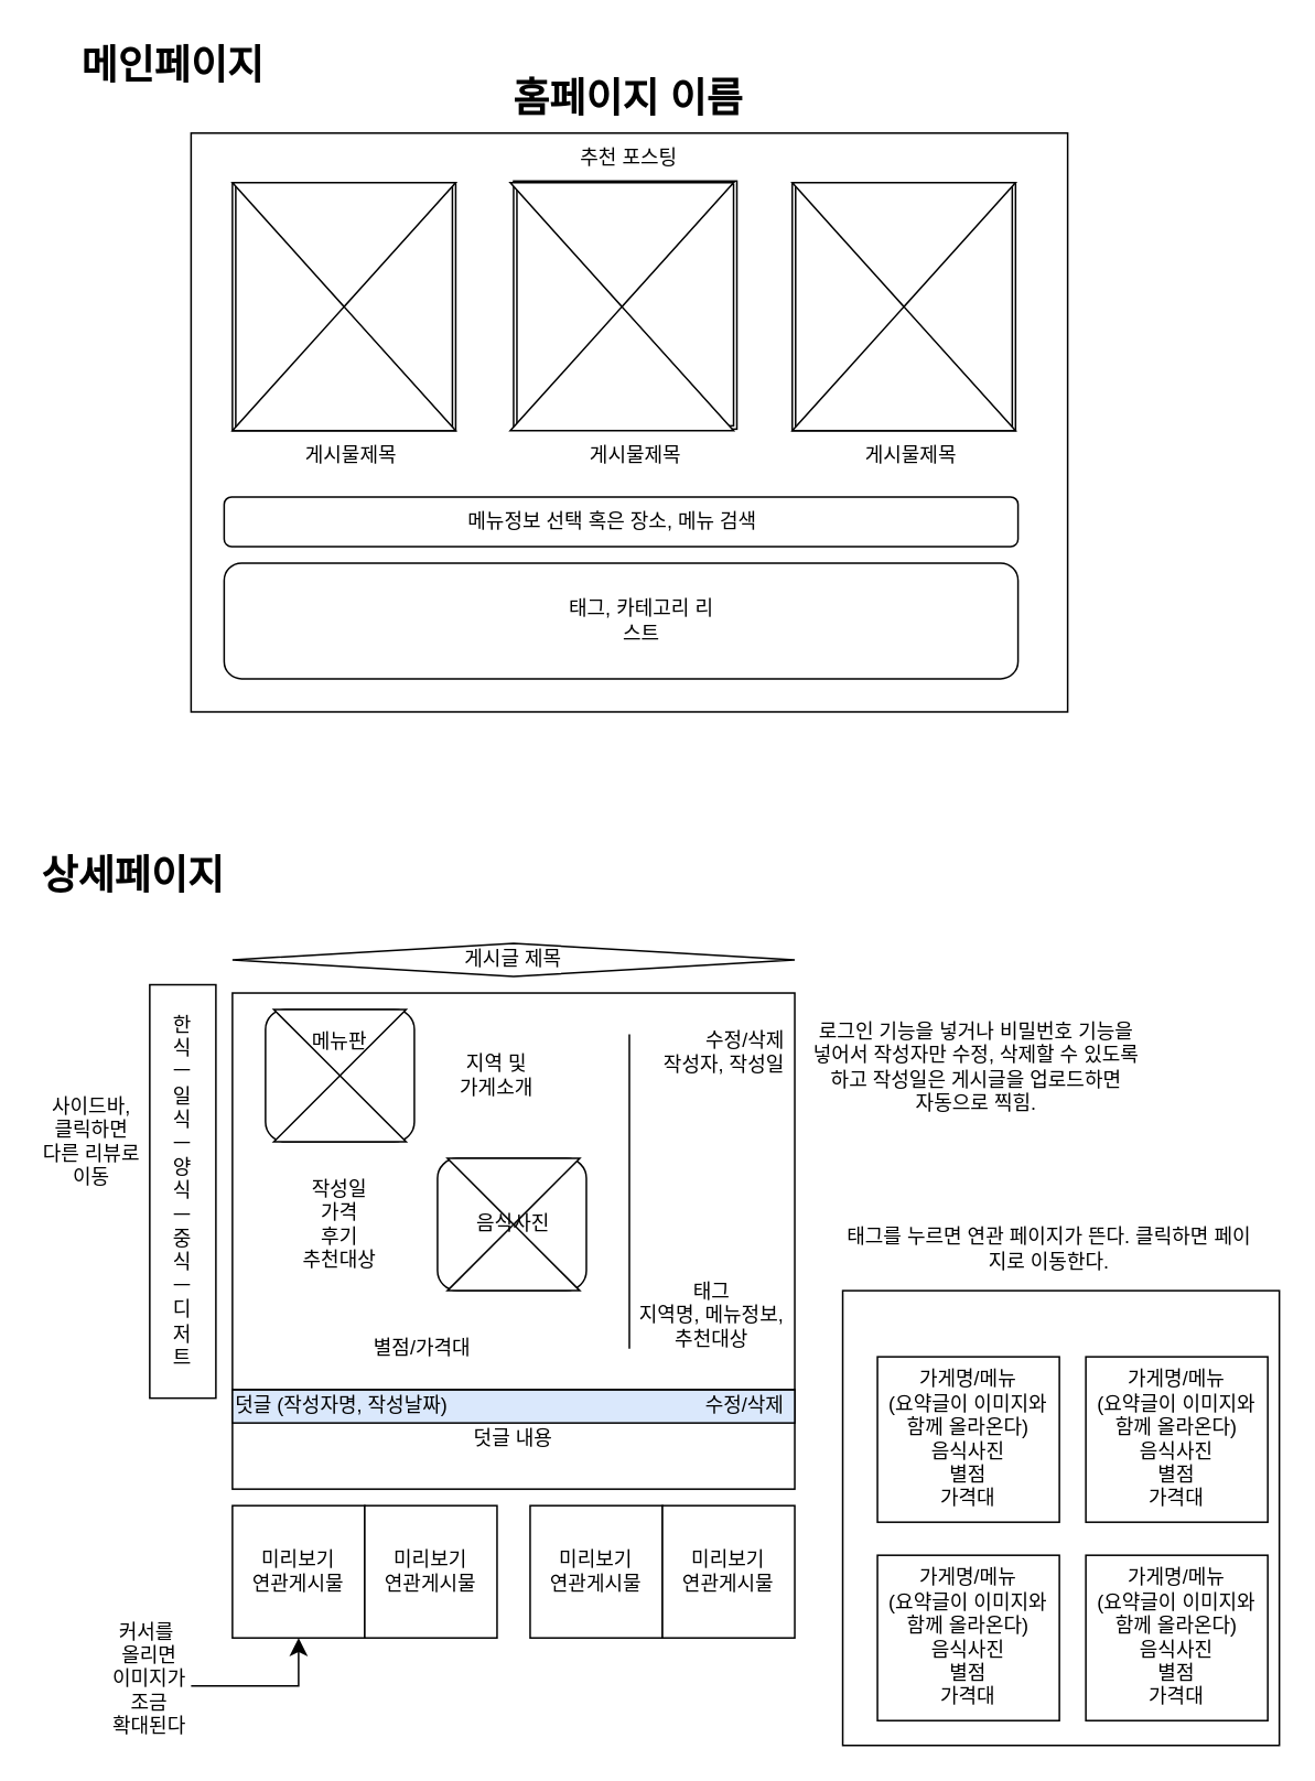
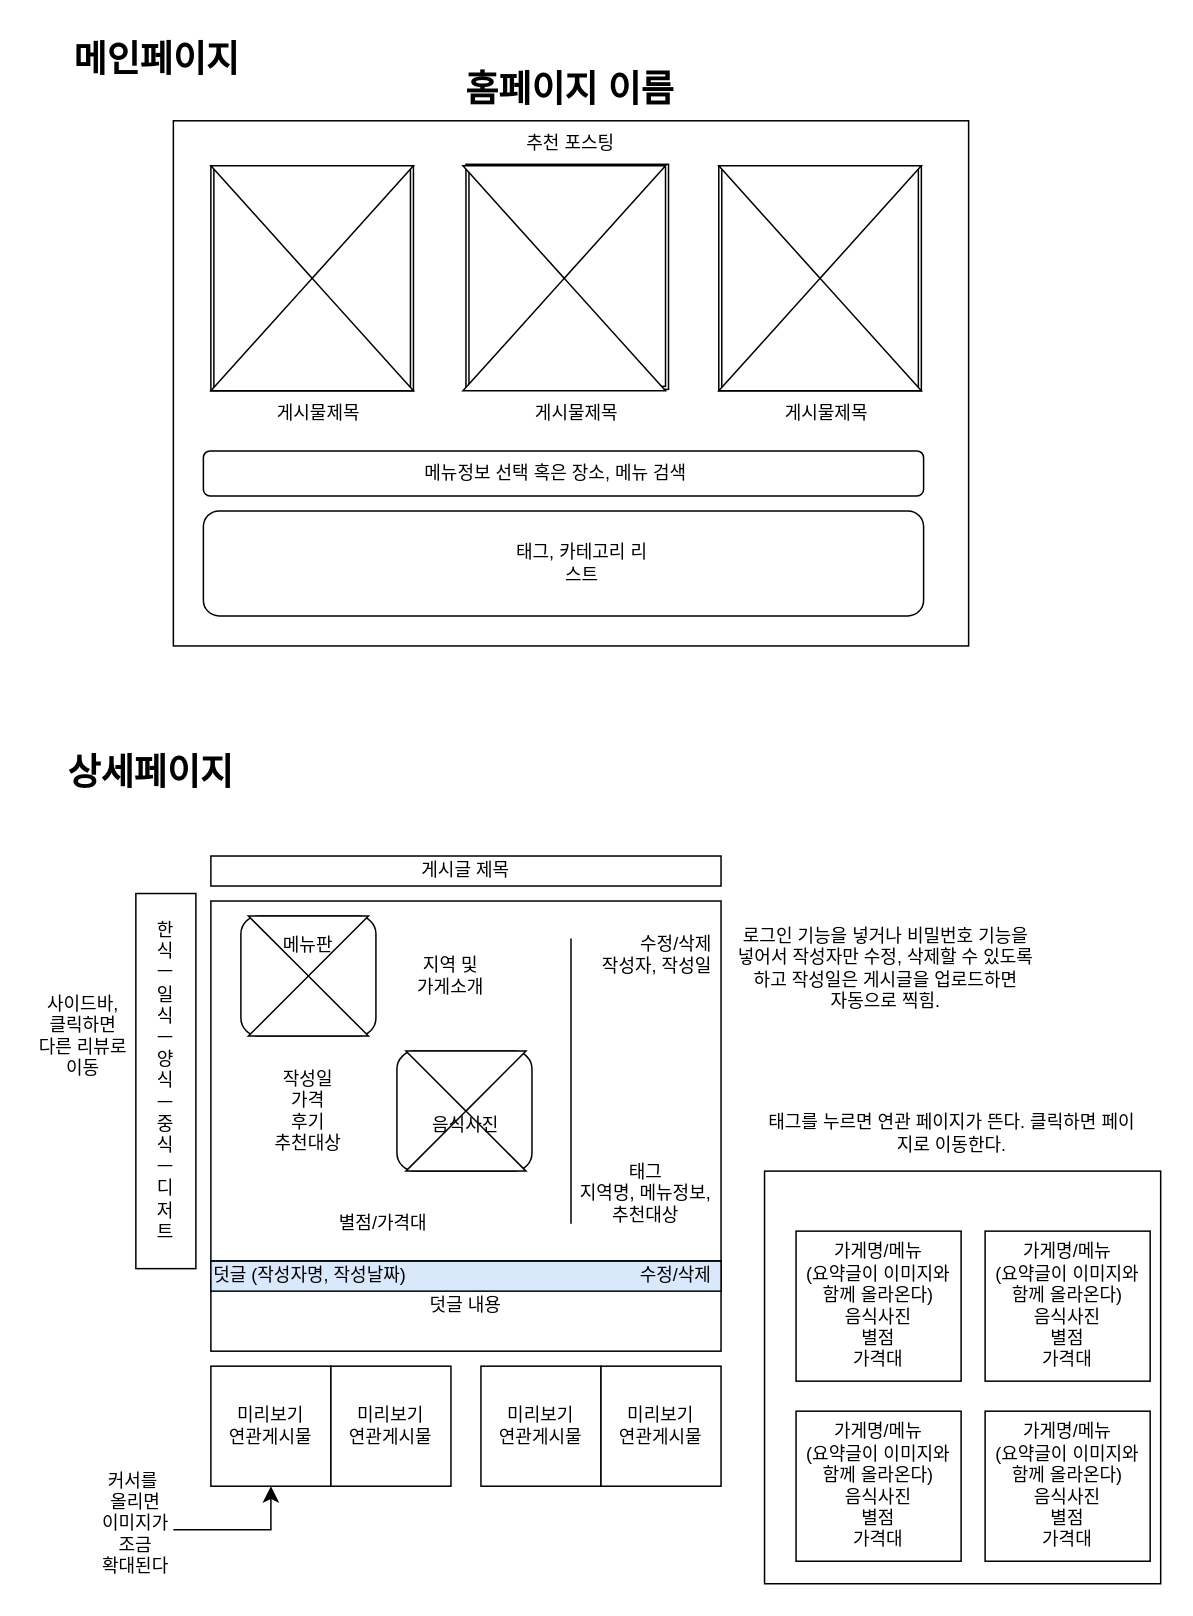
  <mxCell id="0" />
  <mxCell id="1" parent="0" />
  <mxCell id="2" value="" style="rounded=0;whiteSpace=wrap;html=1;" vertex="1" parent="1"><mxGeometry x="140" y="600" width="340" height="240" as="geometry" /></mxCell>
  <mxCell id="3" value="" style="rounded=1;whiteSpace=wrap;html=1;" vertex="1" parent="1"><mxGeometry x="264" y="700" width="90" height="80" as="geometry" /></mxCell>
  <mxCell id="4" value="" style="rounded=0;whiteSpace=wrap;html=1;" vertex="1" parent="1"><mxGeometry x="90" y="595" width="40" height="250" as="geometry" /></mxCell>
  <mxCell id="5" value="한&lt;br&gt;식&lt;br&gt;ㅡ&lt;br&gt;일&lt;br&gt;식&lt;br&gt;ㅡ&lt;br&gt;양&lt;br&gt;식&lt;br&gt;ㅡ&lt;br&gt;중&lt;br&gt;식&lt;br&gt;ㅡ&lt;br&gt;디&lt;br&gt;저&lt;br&gt;트" style="text;html=1;strokeColor=none;fillColor=none;align=center;verticalAlign=middle;whiteSpace=wrap;rounded=0;" vertex="1" parent="1"><mxGeometry x="80" y="705" width="60" height="30" as="geometry" /></mxCell>
- <mxCell id="6" value="게시글 제목" style="rhombus;whiteSpace=wrap;html=1;" vertex="1" parent="1"><mxGeometry x="140" y="570" width="340" height="20" as="geometry" /></mxCell>
+ <mxCell id="6" value="게시글 제목" style="rounded=0;whiteSpace=wrap;html=1;" vertex="1" parent="1"><mxGeometry x="140" y="570" width="340" height="20" as="geometry" /></mxCell>
  <mxCell id="7" value="덧글 내용" style="rounded=0;whiteSpace=wrap;html=1;" vertex="1" parent="1"><mxGeometry x="140" y="840" width="340" height="60" as="geometry" /></mxCell>
  <mxCell id="8" value="덧글 (작성자명, 작성날짜)" style="rounded=0;whiteSpace=wrap;html=1;align=left;fillColor=#dae8fc;" vertex="1" parent="1"><mxGeometry x="140" y="840" width="340" height="20" as="geometry" /></mxCell>
  <mxCell id="9" value="수정/삭제" style="text;html=1;strokeColor=none;fillColor=none;align=center;verticalAlign=middle;whiteSpace=wrap;rounded=0;" vertex="1" parent="1"><mxGeometry x="420" y="835" width="60" height="30" as="geometry" /></mxCell>
  <mxCell id="10" value="" style="rounded=1;whiteSpace=wrap;html=1;" vertex="1" parent="1"><mxGeometry x="160" y="610" width="90" height="80" as="geometry" /></mxCell>
  <mxCell id="11" value="" style="shape=collate;whiteSpace=wrap;html=1;" vertex="1" parent="1"><mxGeometry x="165" y="610" width="80" height="80" as="geometry" /></mxCell>
  <mxCell id="12" value="메뉴판" style="text;html=1;strokeColor=none;fillColor=none;align=center;verticalAlign=middle;whiteSpace=wrap;rounded=0;" vertex="1" parent="1"><mxGeometry x="175" y="615" width="60" height="30" as="geometry" /></mxCell>
  <mxCell id="13" value="작성일&lt;br&gt;가격&lt;br&gt;후기&lt;br&gt;추천대상" style="text;html=1;strokeColor=none;fillColor=none;align=center;verticalAlign=middle;whiteSpace=wrap;rounded=0;" vertex="1" parent="1"><mxGeometry x="175" y="725" width="60" height="30" as="geometry" /></mxCell>
  <mxCell id="14" value="" style="shape=collate;whiteSpace=wrap;html=1;" vertex="1" parent="1"><mxGeometry x="270" y="700" width="80" height="80" as="geometry" /></mxCell>
- <mxCell id="15" value="음식사진" style="text;html=1;strokeColor=none;fillColor=none;align=center;verticalAlign=middle;whiteSpace=wrap;rounded=0;" vertex="1" parent="1"><mxGeometry x="280" y="725" width="60" height="30" as="geometry" /></mxCell>
+ <mxCell id="15" value="음식사진" style="text;html=1;strokeColor=none;fillColor=none;align=center;verticalAlign=middle;whiteSpace=wrap;rounded=0;" vertex="1" parent="1"><mxGeometry x="280" y="735" width="60" height="30" as="geometry" /></mxCell>
  <mxCell id="16" value="지역 및 &lt;br&gt;가게소개" style="text;html=1;strokeColor=none;fillColor=none;align=center;verticalAlign=middle;whiteSpace=wrap;rounded=0;" vertex="1" parent="1"><mxGeometry x="270" y="635" width="60" height="30" as="geometry" /></mxCell>
  <mxCell id="17" value="별점/가격대" style="text;html=1;strokeColor=none;fillColor=none;align=center;verticalAlign=middle;whiteSpace=wrap;rounded=0;" vertex="1" parent="1"><mxGeometry x="220" y="800" width="70" height="30" as="geometry" /></mxCell>
  <mxCell id="18" value="" style="endArrow=none;html=1;rounded=0;" edge="1" parent="1"><mxGeometry width="50" height="50" relative="1" as="geometry"><mxPoint x="380" y="815" as="sourcePoint" /><mxPoint x="380" y="625" as="targetPoint" /></mxGeometry></mxCell>
  <mxCell id="19" value="수정/삭제&lt;br&gt;작성자, 작성일" style="text;html=1;strokeColor=none;fillColor=none;align=right;verticalAlign=middle;whiteSpace=wrap;rounded=0;" vertex="1" parent="1"><mxGeometry x="386" y="621" width="90" height="30" as="geometry" /></mxCell>
  <mxCell id="20" value="태그&lt;br&gt;지역명, 메뉴정보, 추천대상" style="text;html=1;strokeColor=none;fillColor=none;align=center;verticalAlign=middle;whiteSpace=wrap;rounded=0;" vertex="1" parent="1"><mxGeometry x="380" y="780" width="100" height="30" as="geometry" /></mxCell>
  <mxCell id="21" value="미리보기&lt;br&gt;연관게시물" style="whiteSpace=wrap;html=1;aspect=fixed;" vertex="1" parent="1"><mxGeometry x="140" y="910" width="80" height="80" as="geometry" /></mxCell>
  <mxCell id="22" value="미리보기&lt;br&gt;연관게시물" style="whiteSpace=wrap;html=1;aspect=fixed;" vertex="1" parent="1"><mxGeometry x="320" y="910" width="80" height="80" as="geometry" /></mxCell>
  <mxCell id="23" value="미리보기&lt;br&gt;연관게시물" style="whiteSpace=wrap;html=1;aspect=fixed;" vertex="1" parent="1"><mxGeometry x="220" y="910" width="80" height="80" as="geometry" /></mxCell>
  <mxCell id="24" value="미리보기&lt;br&gt;연관게시물" style="whiteSpace=wrap;html=1;aspect=fixed;" vertex="1" parent="1"><mxGeometry x="400" y="910" width="80" height="80" as="geometry" /></mxCell>
  <mxCell id="25" value="" style="edgeStyle=segmentEdgeStyle;endArrow=classic;html=1;curved=0;rounded=0;endSize=8;startSize=8;entryX=0.5;entryY=1;entryDx=0;entryDy=0;" edge="1" parent="1" target="21"><mxGeometry width="50" height="50" relative="1" as="geometry"><mxPoint x="130" y="1019" as="sourcePoint" /><mxPoint x="100" y="1019" as="targetPoint" /><Array as="points"><mxPoint x="115" y="1019" /><mxPoint x="180" y="1019" /></Array></mxGeometry></mxCell>
  <mxCell id="26" value="커서를&amp;nbsp;&lt;br&gt;올리면&lt;br&gt;이미지가&lt;br&gt;조금&lt;br&gt;확대된다" style="text;html=1;strokeColor=none;fillColor=none;align=center;verticalAlign=middle;whiteSpace=wrap;rounded=0;" vertex="1" parent="1"><mxGeometry x="60" y="1000" width="60" height="30" as="geometry" /></mxCell>
  <mxCell id="27" value="사이드바,&lt;br&gt;클릭하면&lt;br&gt;다른 리뷰로&lt;br&gt;이동" style="text;html=1;strokeColor=none;fillColor=none;align=center;verticalAlign=middle;whiteSpace=wrap;rounded=0;" vertex="1" parent="1"><mxGeometry x="20" y="675" width="70" height="30" as="geometry" /></mxCell>
  <mxCell id="28" value="로그인 기능을 넣거나 비밀번호 기능을&lt;br&gt;넣어서 작성자만 수정, 삭제할 수 있도록&lt;br&gt;하고 작성일은 게시글을 업로드하면&lt;br&gt;자동으로 찍힘." style="text;html=1;strokeColor=none;fillColor=none;align=center;verticalAlign=middle;whiteSpace=wrap;rounded=0;" vertex="1" parent="1"><mxGeometry x="480" y="630" width="220" height="30" as="geometry" /></mxCell>
- <mxCell id="29" value="&lt;h1&gt;상세페이지&lt;/h1&gt;" style="text;html=1;strokeColor=none;fillColor=none;spacing=5;spacingTop=-20;whiteSpace=wrap;overflow=hidden;rounded=0;" vertex="1" parent="1"><mxGeometry x="20" y="510" width="190" height="40" as="geometry" /></mxCell>
+ <mxCell id="29" value="&lt;h1&gt;상세페이지&lt;/h1&gt;" style="text;html=1;strokeColor=none;fillColor=none;spacing=5;spacingTop=-20;whiteSpace=wrap;overflow=hidden;rounded=0;" vertex="1" parent="1"><mxGeometry x="40" y="495" width="190" height="40" as="geometry" /></mxCell>
  <mxCell id="30" value="" style="rounded=0;whiteSpace=wrap;html=1;" vertex="1" parent="1"><mxGeometry x="115" y="80" width="530" height="350" as="geometry" /></mxCell>
  <mxCell id="31" value="&lt;h1&gt;메인페이지&lt;/h1&gt;" style="text;html=1;strokeColor=none;fillColor=none;spacing=5;spacingTop=-20;whiteSpace=wrap;overflow=hidden;rounded=0;" vertex="1" parent="1"><mxGeometry x="44" y="20" width="146" height="40" as="geometry" /></mxCell>
  <mxCell id="32" value="&lt;h1&gt;홈페이지 이름&lt;/h1&gt;" style="text;html=1;strokeColor=none;fillColor=none;spacing=5;spacingTop=-20;whiteSpace=wrap;overflow=hidden;rounded=0;" vertex="1" parent="1"><mxGeometry x="305" y="40" width="190" height="40" as="geometry" /></mxCell>
  <mxCell id="33" value="" style="shape=ext;double=1;rounded=0;whiteSpace=wrap;html=1;" vertex="1" parent="1"><mxGeometry x="140" y="110" width="135" height="150" as="geometry" /></mxCell>
  <mxCell id="34" value="" style="shape=collate;whiteSpace=wrap;html=1;" vertex="1" parent="1"><mxGeometry x="140" y="110" width="135" height="150" as="geometry" /></mxCell>
  <mxCell id="35" value="게시물제목" style="text;html=1;strokeColor=none;fillColor=none;align=center;verticalAlign=middle;whiteSpace=wrap;rounded=0;" vertex="1" parent="1"><mxGeometry x="177.5" y="260" width="67.5" height="30" as="geometry" /></mxCell>
  <mxCell id="36" value="" style="shape=ext;double=1;rounded=0;whiteSpace=wrap;html=1;" vertex="1" parent="1"><mxGeometry x="310" y="109" width="135" height="150" as="geometry" /></mxCell>
  <mxCell id="37" value="" style="shape=collate;whiteSpace=wrap;html=1;" vertex="1" parent="1"><mxGeometry x="308" y="110" width="135" height="150" as="geometry" /></mxCell>
  <mxCell id="38" value="게시물제목" style="text;html=1;strokeColor=none;fillColor=none;align=center;verticalAlign=middle;whiteSpace=wrap;rounded=0;" vertex="1" parent="1"><mxGeometry x="351.5" y="260" width="63.5" height="30" as="geometry" /></mxCell>
  <mxCell id="39" value="" style="shape=ext;double=1;rounded=0;whiteSpace=wrap;html=1;" vertex="1" parent="1"><mxGeometry x="478.5" y="110" width="135" height="150" as="geometry" /></mxCell>
  <mxCell id="40" value="" style="shape=collate;whiteSpace=wrap;html=1;" vertex="1" parent="1"><mxGeometry x="478.5" y="110" width="135" height="150" as="geometry" /></mxCell>
  <mxCell id="41" value="게시물제목" style="text;html=1;strokeColor=none;fillColor=none;align=center;verticalAlign=middle;whiteSpace=wrap;rounded=0;" vertex="1" parent="1"><mxGeometry x="516" y="260" width="69" height="30" as="geometry" /></mxCell>
  <mxCell id="42" value="" style="rounded=1;whiteSpace=wrap;html=1;" vertex="1" parent="1"><mxGeometry x="135" y="300" width="480" height="30" as="geometry" /></mxCell>
  <mxCell id="43" value="메뉴정보 선택 혹은 장소, 메뉴 검색" style="text;html=1;strokeColor=none;fillColor=none;align=center;verticalAlign=middle;whiteSpace=wrap;rounded=0;" vertex="1" parent="1"><mxGeometry x="260" y="300" width="220" height="30" as="geometry" /></mxCell>
  <mxCell id="44" value="Text" style="text;html=1;strokeColor=none;fillColor=none;align=center;verticalAlign=middle;whiteSpace=wrap;rounded=0;" vertex="1" parent="1"><mxGeometry x="375" y="330" width="60" height="30" as="geometry" /></mxCell>
  <mxCell id="45" value="" style="rounded=1;whiteSpace=wrap;html=1;" vertex="1" parent="1"><mxGeometry x="135" y="340" width="480" height="70" as="geometry" /></mxCell>
  <mxCell id="46" value="태그, 카테고리 리스트" style="text;html=1;strokeColor=none;fillColor=none;align=center;verticalAlign=middle;whiteSpace=wrap;rounded=0;" vertex="1" parent="1"><mxGeometry x="340" y="360" width="95" height="30" as="geometry" /></mxCell>
  <mxCell id="47" value="추천 포스팅" style="text;html=1;strokeColor=none;fillColor=none;align=center;verticalAlign=middle;whiteSpace=wrap;rounded=0;" vertex="1" parent="1"><mxGeometry x="340" y="80" width="80" height="30" as="geometry" /></mxCell>
  <mxCell id="48" value="" style="rounded=0;whiteSpace=wrap;html=1;" vertex="1" parent="1"><mxGeometry x="509" y="780" width="264" height="275" as="geometry" /></mxCell>
  <mxCell id="49" value="태그를 누르면 연관 페이지가 뜬다. 클릭하면 페이지로 이동한다." style="text;html=1;strokeColor=none;fillColor=none;align=center;verticalAlign=middle;whiteSpace=wrap;rounded=0;" vertex="1" parent="1"><mxGeometry x="509" y="740" width="250" height="30" as="geometry" /></mxCell>
  <mxCell id="50" value="가게명/메뉴&lt;br&gt;(요약글이 이미지와 함께 올라온다)&lt;br&gt;음식사진&lt;br&gt;별점&lt;br&gt;가격대" style="rounded=0;whiteSpace=wrap;html=1;" vertex="1" parent="1"><mxGeometry x="530" y="820" width="110" height="100" as="geometry" /></mxCell>
  <mxCell id="51" value="가게명/메뉴&lt;br&gt;(요약글이 이미지와 함께 올라온다)&lt;br&gt;음식사진&lt;br&gt;별점&lt;br&gt;가격대" style="rounded=0;whiteSpace=wrap;html=1;" vertex="1" parent="1"><mxGeometry x="656" y="820" width="110" height="100" as="geometry" /></mxCell>
  <mxCell id="52" value="가게명/메뉴&lt;br&gt;(요약글이 이미지와 함께 올라온다)&lt;br&gt;음식사진&lt;br&gt;별점&lt;br&gt;가격대" style="rounded=0;whiteSpace=wrap;html=1;" vertex="1" parent="1"><mxGeometry x="656" y="940" width="110" height="100" as="geometry" /></mxCell>
  <mxCell id="53" value="가게명/메뉴&lt;br&gt;(요약글이 이미지와 함께 올라온다)&lt;br&gt;음식사진&lt;br&gt;별점&lt;br&gt;가격대" style="rounded=0;whiteSpace=wrap;html=1;" vertex="1" parent="1"><mxGeometry x="530" y="940" width="110" height="100" as="geometry" /></mxCell>
